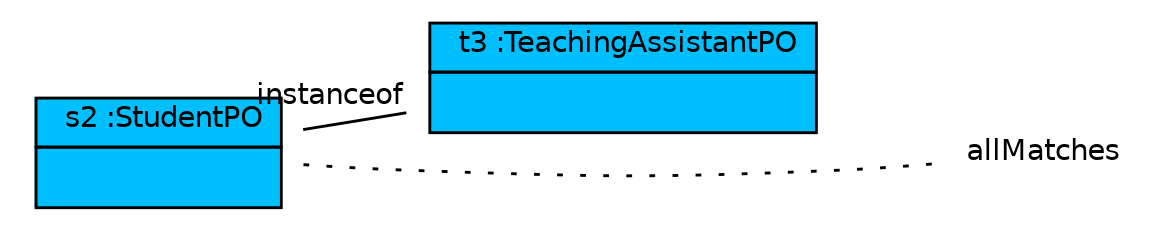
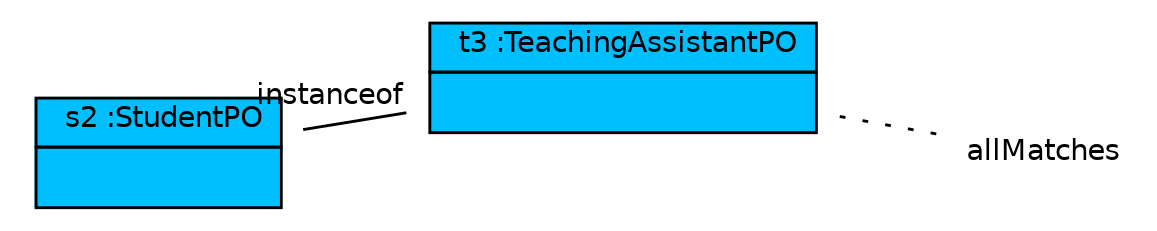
  graph {
    fontname="DejaVu Sans"
    rankdir=LR
    node [fontname="DejaVu Sans" fontsize=10 shape=none]
    edge [fontname="DejaVu Sans" fontsize=10]
    n1 [label=<<table border='0' cellborder='1' cellspacing='0' color='black' bgcolor='deepskyblue'>  <tr> <td align='center'> <font color='black'> s2 :StudentPO </font></td></tr> <tr> <td align='left'> <table border='0' cellborder='0' cellspacing='0' color='black'> <tr> <td>  </td></tr></table></td></tr></table>>]
    n2 [label=<<table border='0' cellborder='1' cellspacing='0' color='black' bgcolor='deepskyblue'>  <tr> <td align='center'> <font color='black'> t3 :TeachingAssistantPO </font></td></tr> <tr> <td align='left'> <table border='0' cellborder='0' cellspacing='0' color='black'> <tr> <td>  </td></tr></table></td></tr></table>>]
    n3 [label=allMatches]
    n1 -- n2 [color=black fontcolor=black headlabel=instanceof]
-   n1 -- n3 [style=dotted]
+   n2 -- n3 [style=dotted]
  }
